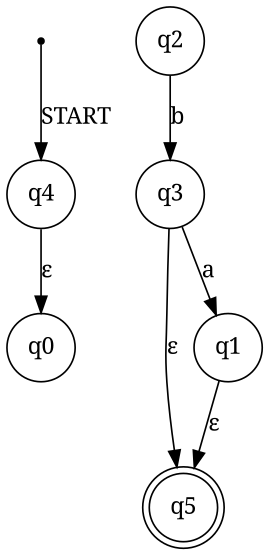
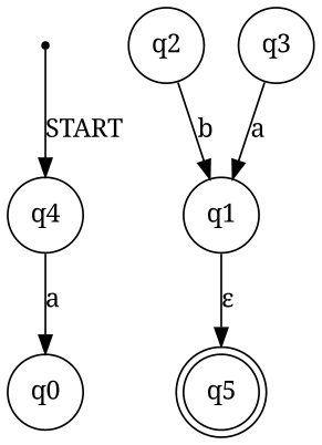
  digraph {
    fontname="Noto Serif"
    node [fontname="Noto Serif" shape=circle]
    edge [fontname="Noto Serif"]
    START [shape=point]
    q4
    q0
    q5 [shape=doublecircle]
    q1
    q2
    q3
    START -> q4 [label=START]
-   q4 -> q0 [label="ε"]
+   q4 -> q0 [label=a]
    q1 -> q5 [label="ε"]
-   q2 -> q3 [label=b]
-   q3 -> q5 [label="ε"]
+   q2 -> q1 [label=b]
    q3 -> q1 [label=a]
  }
